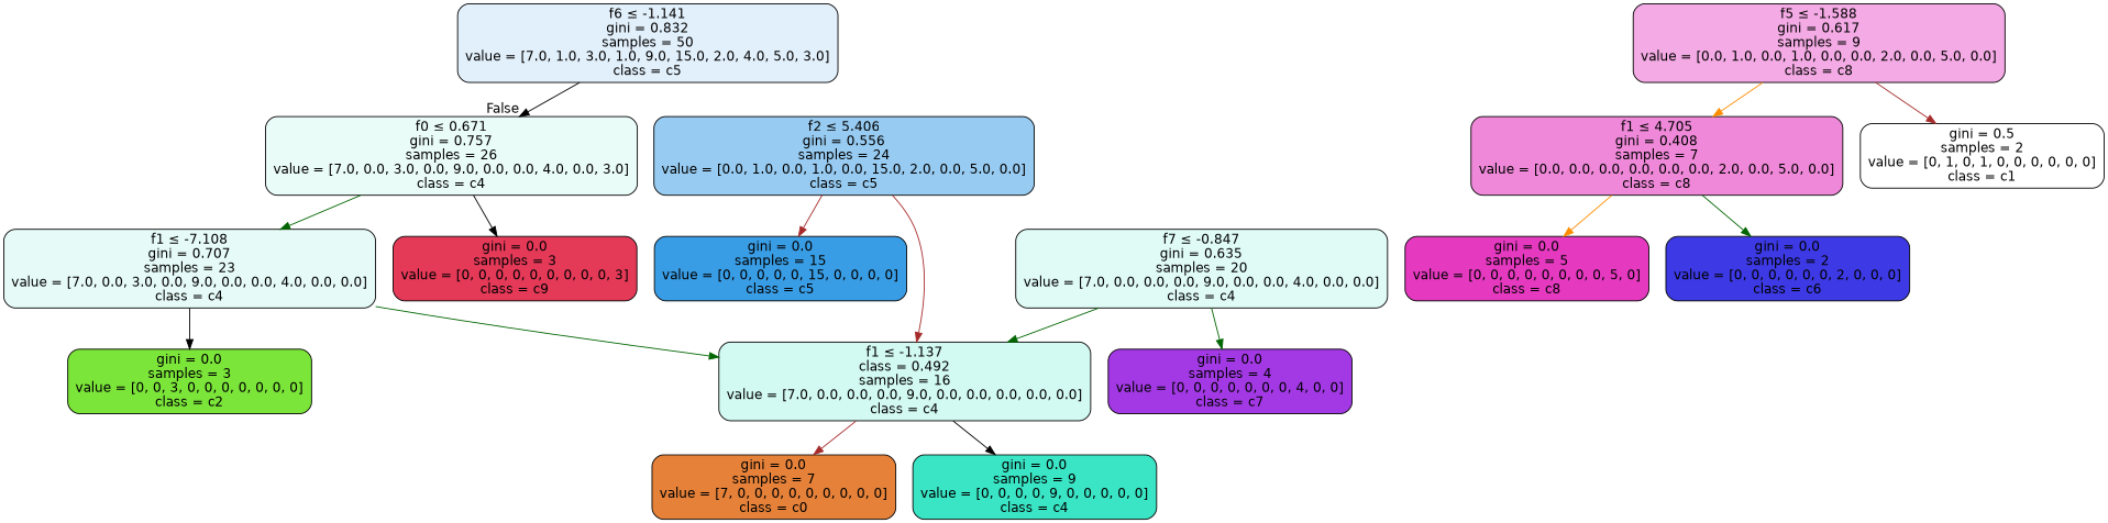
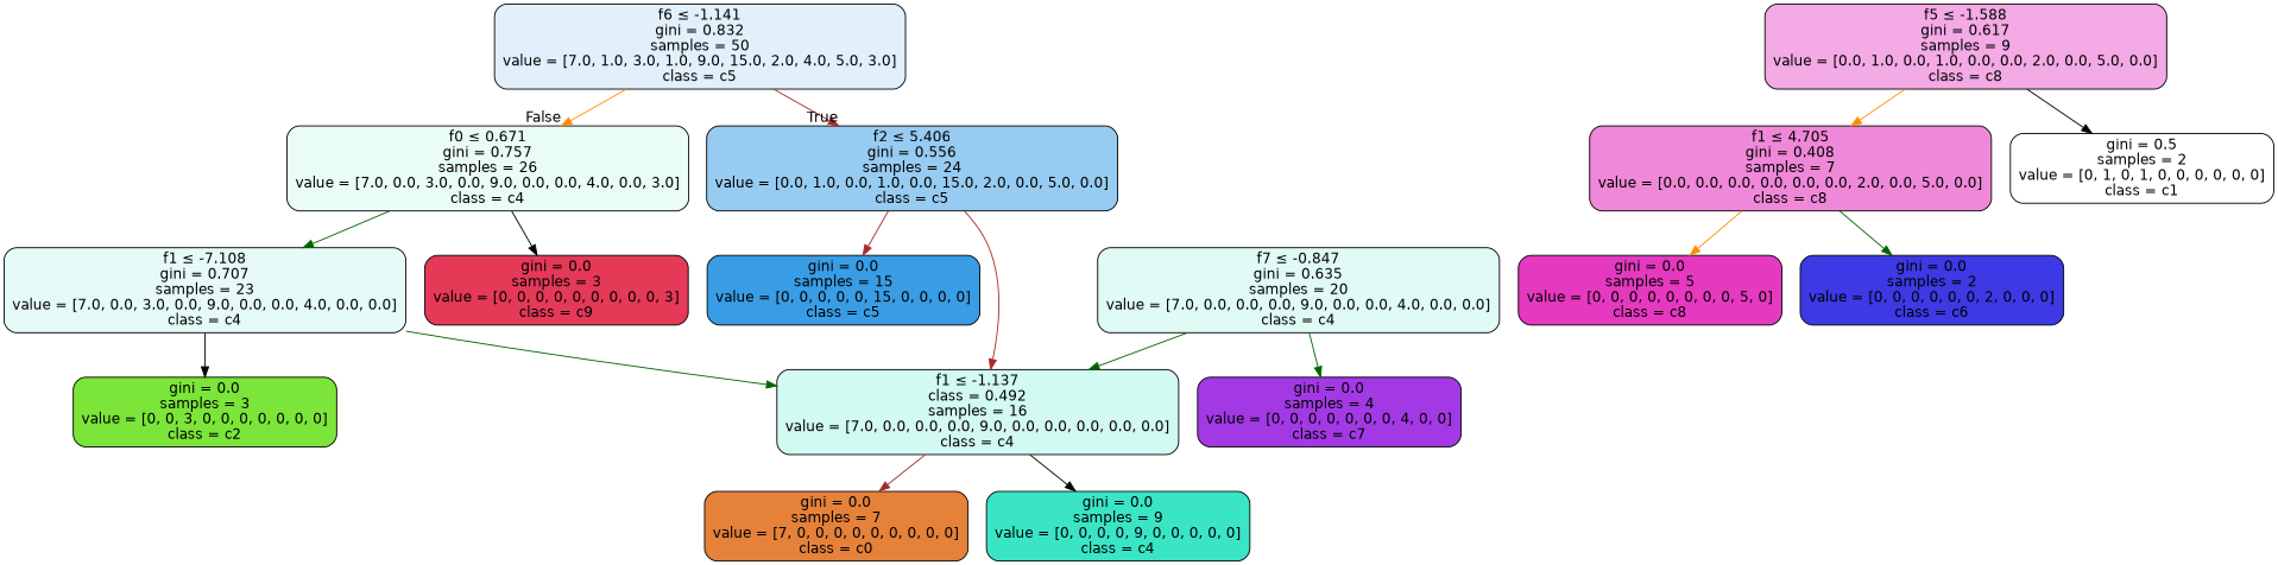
  digraph {
    node [color=black fontname=helvetica shape=box style="filled, rounded"]
    edge [color=brown fontname=helvetica]
    n1 [fillcolor="#399de525" label=<f6 &le; -1.141<br/>gini = 0.832<br/>samples = 50<br/>value = [7.0, 1.0, 3.0, 1.0, 9.0, 15.0, 2.0, 4.0, 5.0, 3.0]<br/>class = c5>]
    n2 [fillcolor="#399de586" label=<f2 &le; 5.406<br/>gini = 0.556<br/>samples = 24<br/>value = [0.0, 1.0, 0.0, 1.0, 0.0, 15.0, 2.0, 0.0, 5.0, 0.0]<br/>class = c5>]
    n3 [fillcolor="#39e5c51b" label=<f0 &le; 0.671<br/>gini = 0.757<br/>samples = 26<br/>value = [7.0, 0.0, 3.0, 0.0, 9.0, 0.0, 0.0, 4.0, 0.0, 3.0]<br/>class = c4>]
    n4 [fillcolor="#399de5ff" label=<gini = 0.0<br/>samples = 15<br/>value = [0, 0, 0, 0, 0, 15, 0, 0, 0, 0]<br/>class = c5>]
    n5 [fillcolor="#39e5c539" label=<f1 &le; -1.137<br/>class = 0.492<br/>samples = 16<br/>value = [7.0, 0.0, 0.0, 0.0, 9.0, 0.0, 0.0, 0.0, 0.0, 0.0]<br/>class = c4>]
    n6 [fillcolor="#39e5c520" label=<f1 &le; -7.108<br/>gini = 0.707<br/>samples = 23<br/>value = [7.0, 0.0, 3.0, 0.0, 9.0, 0.0, 0.0, 4.0, 0.0, 0.0]<br/>class = c4>]
    n7 [fillcolor="#e53958ff" label=<gini = 0.0<br/>samples = 3<br/>value = [0, 0, 0, 0, 0, 0, 0, 0, 0, 3]<br/>class = c9>]
    n8 [fillcolor="#e539c06d" label=<f5 &le; -1.588<br/>gini = 0.617<br/>samples = 9<br/>value = [0.0, 1.0, 0.0, 1.0, 0.0, 0.0, 2.0, 0.0, 5.0, 0.0]<br/>class = c8>]
    n9 [fillcolor="#e539c099" label=<f1 &le; 4.705<br/>gini = 0.408<br/>samples = 7<br/>value = [0.0, 0.0, 0.0, 0.0, 0.0, 0.0, 2.0, 0.0, 5.0, 0.0]<br/>class = c8>]
    n10 [fillcolor="#e2e53900" label=<gini = 0.5<br/>samples = 2<br/>value = [0, 1, 0, 1, 0, 0, 0, 0, 0, 0]<br/>class = c1>]
    n11 [fillcolor="#e539c0ff" label=<gini = 0.0<br/>samples = 5<br/>value = [0, 0, 0, 0, 0, 0, 0, 0, 5, 0]<br/>class = c8>]
    n12 [fillcolor="#3c39e5ff" label=<gini = 0.0<br/>samples = 2<br/>value = [0, 0, 0, 0, 0, 0, 2, 0, 0, 0]<br/>class = c6>]
    n13 [fillcolor="#7be539ff" label=<gini = 0.0<br/>samples = 3<br/>value = [0, 0, 3, 0, 0, 0, 0, 0, 0, 0]<br/>class = c2>]
    n14 [fillcolor="#39e5c527" label=<f7 &le; -0.847<br/>gini = 0.635<br/>samples = 20<br/>value = [7.0, 0.0, 0.0, 0.0, 9.0, 0.0, 0.0, 4.0, 0.0, 0.0]<br/>class = c4>]
    n15 [fillcolor="#a339e5ff" label=<gini = 0.0<br/>samples = 4<br/>value = [0, 0, 0, 0, 0, 0, 0, 4, 0, 0]<br/>class = c7>]
    n16 [fillcolor="#e58139ff" label=<gini = 0.0<br/>samples = 7<br/>value = [7, 0, 0, 0, 0, 0, 0, 0, 0, 0]<br/>class = c0>]
    n17 [fillcolor="#39e5c5ff" label=<gini = 0.0<br/>samples = 9<br/>value = [0, 0, 0, 0, 9, 0, 0, 0, 0, 0]<br/>class = c4>]
-   n1 -> n3 [color=black headlabel=False labelangle=-45 labeldistance=2.5]
+   n1 -> n2 [headlabel=True labelangle=45 labeldistance=2.5]
+   n1 -> n3 [color=darkorange headlabel=False labelangle=-45 labeldistance=2.5]
    n2 -> n4
    n2 -> n5
    n3 -> n6 [color=darkgreen]
    n3 -> n7 [color=black]
    n5 -> n16
    n5 -> n17 [color=black]
    n6 -> n5 [color=darkgreen]
    n6 -> n13 [color=black]
    n8 -> n9 [color=darkorange]
-   n8 -> n10
+   n8 -> n10 [color=black]
    n9 -> n11 [color=darkorange]
    n9 -> n12 [color=darkgreen]
    n14 -> n5 [color=darkgreen]
    n14 -> n15 [color=darkgreen]
  }
